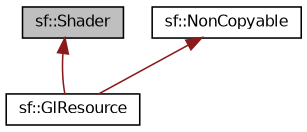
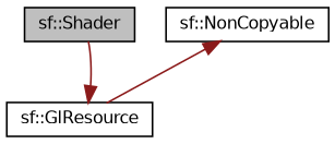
  digraph {
    node [color=black fillcolor=white fontname=Helvetica fontsize=10 shape=record style=filled]
    edge [color=firebrick4 dir=back fontname=Helvetica fontsize=10 labelfontname=Helvetica labelfontsize=10 style=solid]
    n1 [fillcolor=grey75 fontcolor=black height=0.2 label="sf::Shader" width=0.4]
    n2 [height=0.2 label="sf::GlResource" width=0.4]
    n3 [height=0.2 label="sf::NonCopyable" width=0.4]
-   n1 -> n2
+   n2 -> n1
    n3 -> n2
  }
